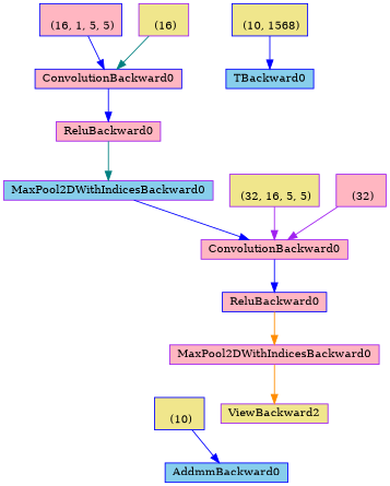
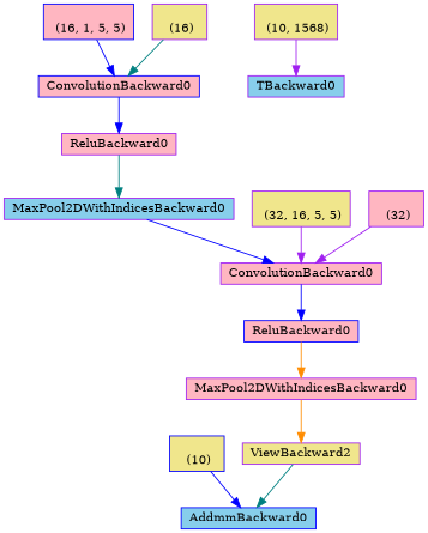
  digraph {
    node [align=left color=purple fillcolor=lightpink fontsize=12 ranksep=0.1 shape=box style=filled]
    edge [color=blue]
    n1 [color=blue fillcolor=skyblue height=0.2 label=AddmmBackward0]
    n2 [color=blue fillcolor=khaki height=0.2 label="\n (10)"]
    n3 [fillcolor=khaki height=0.2 label=ViewBackward2]
    n4 [height=0.2 label=MaxPool2DWithIndicesBackward0]
    n5 [color=blue height=0.2 label=ReluBackward0]
    n6 [height=0.2 label=ConvolutionBackward0]
    n7 [fillcolor=skyblue height=0.2 label=MaxPool2DWithIndicesBackward0]
    n8 [height=0.2 label=ReluBackward0]
    n9 [color=blue height=0.2 label=ConvolutionBackward0]
    n10 [color=blue height=0.2 label="\n (16, 1, 5, 5)"]
    n11 [fillcolor=khaki height=0.2 label="\n (16)"]
    n12 [fillcolor=khaki height=0.2 label="\n (32, 16, 5, 5)"]
    n13 [height=0.2 label="\n (32)"]
-   n14 [color=blue fillcolor=skyblue height=0.2 label=TBackward0]
-   n15 [color=blue fillcolor=khaki height=0.2 label="\n (10, 1568)"]
+   n14 [fillcolor=skyblue height=0.2 label=TBackward0]
+   n15 [fillcolor=khaki height=0.2 label="\n (10, 1568)"]
    n2 -> n1
+   n3 -> n1 [color=teal]
    n4 -> n3 [color=darkorange]
    n5 -> n4 [color=darkorange]
    n6 -> n5
    n7 -> n6
    n8 -> n7 [color=teal]
    n9 -> n8
    n10 -> n9
    n11 -> n9 [color=teal]
    n12 -> n6 [color=purple]
    n13 -> n6 [color=purple]
-   n15 -> n14
+   n15 -> n14 [color=purple]
  }
